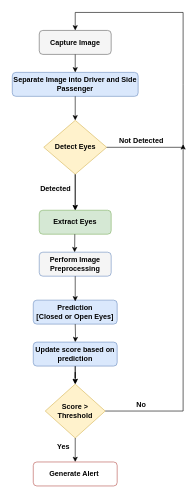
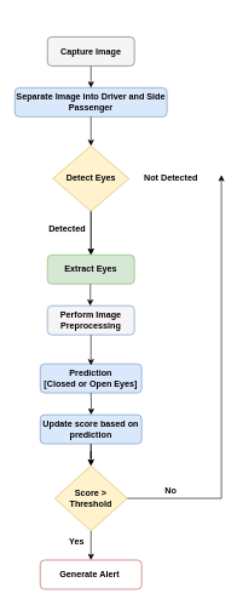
  <mxCell id="0" />
  <mxCell id="1" parent="0" />
  <mxCell id="2" value="&lt;b&gt;&lt;font color=&quot;#000000&quot;&gt;Capture Image&lt;/font&gt;&lt;/b&gt;" style="rounded=1;whiteSpace=wrap;html=1;fillColor=#f5f5f5;fontColor=#333333;strokeColor=#666666;" vertex="1" parent="1"><mxGeometry x="65" y="50" width="120" height="40" as="geometry" /></mxCell>
  <mxCell id="3" value="&lt;b&gt;Separate Image into Driver and Side Passenger&lt;/b&gt;" style="rounded=1;whiteSpace=wrap;html=1;fillColor=#dae8fc;strokeColor=#6c8ebf;" vertex="1" parent="1"><mxGeometry x="20" y="120" width="210" height="40" as="geometry" /></mxCell>
  <mxCell id="4" value="" style="endArrow=classic;html=1;rounded=0;exitX=0.5;exitY=1;exitDx=0;exitDy=0;" edge="1" parent="1" source="2" target="3"><mxGeometry width="50" height="50" relative="1" as="geometry"><mxPoint x="145" y="200" as="sourcePoint" /><mxPoint x="195" y="150" as="targetPoint" /></mxGeometry></mxCell>
  <mxCell id="5" value="" style="endArrow=classic;html=1;rounded=0;exitX=0.5;exitY=1;exitDx=0;exitDy=0;" edge="1" parent="1" source="3"><mxGeometry width="50" height="50" relative="1" as="geometry"><mxPoint x="145" y="210" as="sourcePoint" /><mxPoint x="125" y="200" as="targetPoint" /></mxGeometry></mxCell>
  <mxCell id="6" value="" style="edgeStyle=orthogonalEdgeStyle;rounded=0;orthogonalLoop=1;jettySize=auto;html=1;" edge="1" parent="1" source="7" target="12"><mxGeometry relative="1" as="geometry" /></mxCell>
  <mxCell id="7" value="&lt;b&gt;Detect Eyes&lt;/b&gt;" style="rhombus;whiteSpace=wrap;html=1;fillColor=#fff2cc;strokeColor=#d6b656;" vertex="1" parent="1"><mxGeometry x="72.5" y="200" width="105" height="90" as="geometry" /></mxCell>
- <mxCell id="8" value="" style="endArrow=classic;html=1;rounded=0;exitX=1;exitY=0.5;exitDx=0;exitDy=0;entryX=0.5;entryY=0;entryDx=0;entryDy=0;" edge="1" parent="1" source="7" target="2"><mxGeometry width="50" height="50" relative="1" as="geometry"><mxPoint x="145" y="290" as="sourcePoint" /><mxPoint x="255" y="20" as="targetPoint" /><Array as="points"><mxPoint x="305" y="245" /><mxPoint x="305" y="140" /><mxPoint x="305" y="20" /><mxPoint x="125" y="20" /></Array></mxGeometry></mxCell>
- <mxCell id="9" value="&lt;b&gt;Not Detected&lt;/b&gt;" style="text;html=1;align=center;verticalAlign=middle;resizable=0;points=[];autosize=1;strokeColor=none;fillColor=none;" vertex="1" parent="1"><mxGeometry x="185" y="220" width="100" height="30" as="geometry" /></mxCell>
+ <mxCell id="9" value="&lt;b&gt;Not Detected&lt;/b&gt;" style="text;html=1;align=center;verticalAlign=middle;resizable=0;points=[];autosize=1;strokeColor=none;fillColor=none;" vertex="1" parent="1"><mxGeometry x="185" y="230" width="100" height="30" as="geometry" /></mxCell>
  <mxCell id="10" value="&lt;b style=&quot;border-color: var(--border-color); color: rgb(0, 0, 0); font-family: Helvetica; font-size: 12px; font-style: normal; font-variant-ligatures: normal; font-variant-caps: normal; letter-spacing: normal; orphans: 2; text-align: center; text-indent: 0px; text-transform: none; widows: 2; word-spacing: 0px; -webkit-text-stroke-width: 0px; background-color: rgb(251, 251, 251); text-decoration-thickness: initial; text-decoration-style: initial; text-decoration-color: initial;&quot;&gt;Detected&lt;/b&gt;" style="text;whiteSpace=wrap;html=1;" vertex="1" parent="1"><mxGeometry x="65" y="300" width="60" height="30" as="geometry" /></mxCell>
  <mxCell id="11" value="" style="endArrow=classic;html=1;rounded=0;" edge="1" parent="1"><mxGeometry width="50" height="50" relative="1" as="geometry"><mxPoint x="125" y="290" as="sourcePoint" /><mxPoint x="125" y="350" as="targetPoint" /></mxGeometry></mxCell>
  <mxCell id="12" value="&lt;b&gt;Extract Eyes&lt;/b&gt;" style="rounded=1;whiteSpace=wrap;html=1;fillColor=#d5e8d4;strokeColor=#82b366;" vertex="1" parent="1"><mxGeometry x="65" y="350" width="120" height="40" as="geometry" /></mxCell>
  <mxCell id="13" value="&lt;b&gt;Perform Image Preprocessing&lt;/b&gt;" style="rounded=1;whiteSpace=wrap;html=1;fillColor=#f5f5f5;strokeColor=#6c8ebf;" vertex="1" parent="1"><mxGeometry x="65" y="420" width="120" height="40" as="geometry" /></mxCell>
  <mxCell id="14" value="" style="endArrow=classic;html=1;rounded=0;" edge="1" parent="1"><mxGeometry width="50" height="50" relative="1" as="geometry"><mxPoint x="124.29" y="390" as="sourcePoint" /><mxPoint x="124" y="420" as="targetPoint" /></mxGeometry></mxCell>
  <mxCell id="15" value="&lt;b&gt;Prediction&lt;br&gt;[Closed or Open Eyes]&lt;br&gt;&lt;/b&gt;" style="rounded=1;whiteSpace=wrap;html=1;fillColor=#dae8fc;strokeColor=#6c8ebf;" vertex="1" parent="1"><mxGeometry x="55" y="500" width="140" height="40" as="geometry" /></mxCell>
  <mxCell id="16" value="" style="edgeStyle=orthogonalEdgeStyle;rounded=0;orthogonalLoop=1;jettySize=auto;html=1;" edge="1" parent="1" target="18"><mxGeometry relative="1" as="geometry"><mxPoint x="125" y="540" as="sourcePoint" /></mxGeometry></mxCell>
  <mxCell id="17" value="" style="edgeStyle=orthogonalEdgeStyle;rounded=0;orthogonalLoop=1;jettySize=auto;html=1;" edge="1" parent="1" source="18" target="20"><mxGeometry relative="1" as="geometry" /></mxCell>
  <mxCell id="18" value="&lt;b&gt;Update score based on prediction&lt;/b&gt;" style="rounded=1;whiteSpace=wrap;html=1;fillColor=#dae8fc;strokeColor=#6c8ebf;" vertex="1" parent="1"><mxGeometry x="55" y="570" width="140" height="40" as="geometry" /></mxCell>
  <mxCell id="19" value="" style="endArrow=classic;html=1;rounded=0;" edge="1" parent="1" source="13"><mxGeometry width="50" height="50" relative="1" as="geometry"><mxPoint x="134.29" y="400" as="sourcePoint" /><mxPoint x="125" y="502" as="targetPoint" /></mxGeometry></mxCell>
  <mxCell id="20" value="&lt;b&gt;Score &amp;gt; Threshold&lt;/b&gt;" style="rhombus;whiteSpace=wrap;html=1;fillColor=#fff2cc;strokeColor=#d6b656;" vertex="1" parent="1"><mxGeometry x="75" y="640" width="100" height="90" as="geometry" /></mxCell>
  <mxCell id="21" value="" style="edgeStyle=orthogonalEdgeStyle;rounded=0;orthogonalLoop=1;jettySize=auto;html=1;entryX=0.5;entryY=0;entryDx=0;entryDy=0;" edge="1" parent="1" target="20"><mxGeometry relative="1" as="geometry"><mxPoint x="125" y="610" as="sourcePoint" /><mxPoint x="134.947" y="580" as="targetPoint" /></mxGeometry></mxCell>
  <mxCell id="22" value="" style="edgeStyle=orthogonalEdgeStyle;rounded=0;orthogonalLoop=1;jettySize=auto;html=1;" edge="1" parent="1"><mxGeometry relative="1" as="geometry"><mxPoint x="125" y="730" as="sourcePoint" /><mxPoint x="125" y="770" as="targetPoint" /><Array as="points"><mxPoint x="125.44" y="755" /></Array></mxGeometry></mxCell>
  <mxCell id="23" value="&lt;b&gt;Yes&lt;/b&gt;" style="text;html=1;align=center;verticalAlign=middle;resizable=0;points=[];autosize=1;strokeColor=none;fillColor=none;" vertex="1" parent="1"><mxGeometry x="85" y="730" width="40" height="30" as="geometry" /></mxCell>
  <mxCell id="24" value="" style="edgeStyle=orthogonalEdgeStyle;rounded=0;orthogonalLoop=1;jettySize=auto;html=1;exitX=1;exitY=0.5;exitDx=0;exitDy=0;" edge="1" parent="1" source="20"><mxGeometry relative="1" as="geometry"><mxPoint x="175" y="690" as="sourcePoint" /><mxPoint x="305" y="240" as="targetPoint" /><Array as="points"><mxPoint x="305" y="685" /></Array></mxGeometry></mxCell>
  <mxCell id="25" value="&lt;b&gt;No&lt;/b&gt;" style="text;html=1;align=center;verticalAlign=middle;resizable=0;points=[];autosize=1;strokeColor=none;fillColor=none;" vertex="1" parent="1"><mxGeometry x="215" y="660" width="40" height="30" as="geometry" /></mxCell>
  <mxCell id="26" value="&lt;b&gt;Generate Alert&amp;nbsp;&lt;/b&gt;" style="rounded=1;whiteSpace=wrap;html=1;fillColor=#ffffff;strokeColor=#b85450;" vertex="1" parent="1"><mxGeometry x="55" y="770" width="140" height="40" as="geometry" /></mxCell>
